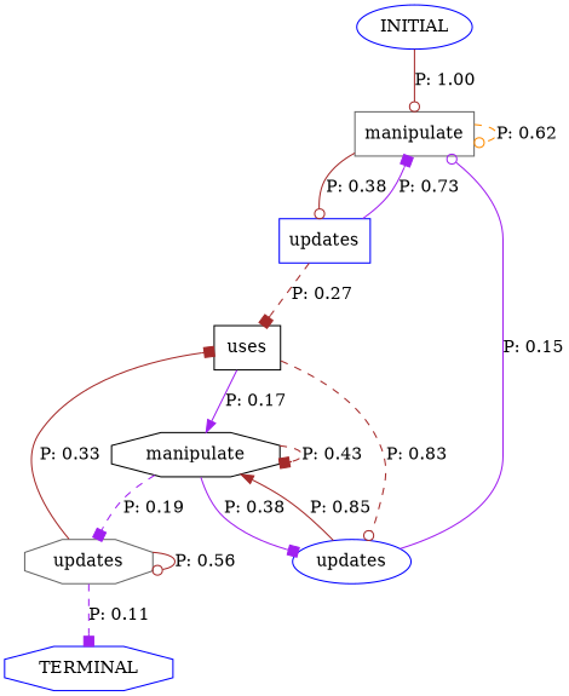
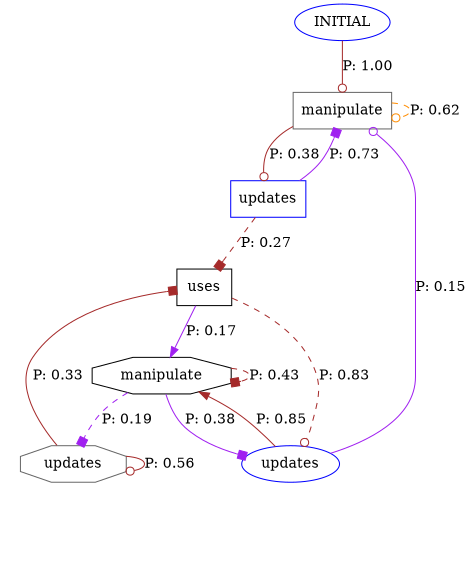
  digraph {
    node [color=blue shape=box]
    edge [color=brown style=solid arrowhead=box]
    n1 [label=manipulate color=gray40]
    n2 [label=updates]
    n3 [label=manipulate color=black shape=octagon]
    n4 [label=updates shape=ellipse]
    n5 [label=updates color=gray40 shape=octagon]
    n6 [label=uses color=black]
-   n7 [label=TERMINAL shape=octagon]
    n8 [label=INITIAL shape=ellipse]
    n1 -> n1 [label="P: 0.62" color=darkorange style=dashed arrowhead=odot]
    n1 -> n2 [label="P: 0.38" arrowhead=odot]
    n2 -> n1 [label="P: 0.73" color=purple]
    n2 -> n6 [label="P: 0.27" style=dashed]
    n3 -> n3 [label="P: 0.43" style=dashed]
    n3 -> n4 [label="P: 0.38" color=purple]
    n3 -> n5 [label="P: 0.19" color=purple style=dashed]
    n4 -> n1 [label="P: 0.15" color=purple arrowhead=odot]
    n4 -> n3 [label="P: 0.85" arrowhead=normal]
    n5 -> n5 [label="P: 0.56" arrowhead=odot]
    n5 -> n6 [label="P: 0.33"]
-   n5 -> n7 [label="P: 0.11" color=purple style=dashed]
    n6 -> n3 [label="P: 0.17" color=purple arrowhead=normal]
    n6 -> n4 [label="P: 0.83" style=dashed arrowhead=odot]
    n8 -> n1 [label="P: 1.00" arrowhead=odot]
  }
